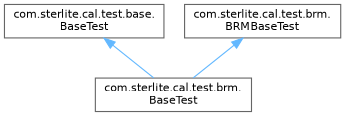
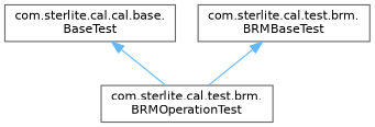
  digraph {
    rankdir=TB
    node [color=grey40 fillcolor=white fontname=Helvetica fontsize=10 shape=box style=filled]
    edge [color=steelblue1 dir=back fontname=Helvetica fontsize=10 labelfontname=Helvetica labelfontsize=10 style=solid]
-   n1 [height=0.2 label="com.sterlite.cal.test.base.\lBaseTest" width=0.4]
-   n2 [height=0.2 label="com.sterlite.cal.test.brm.\lBaseTest" width=0.4]
+   n1 [height=0.2 label="com.sterlite.cal.cal.base.\lBaseTest" width=0.4]
+   n2 [height=0.2 label="com.sterlite.cal.test.brm.\lBRMOperationTest" width=0.4]
    n3 [height=0.2 label="com.sterlite.cal.test.brm.\lBRMBaseTest" width=0.4]
    n1 -> n2
    n3 -> n2
  }
